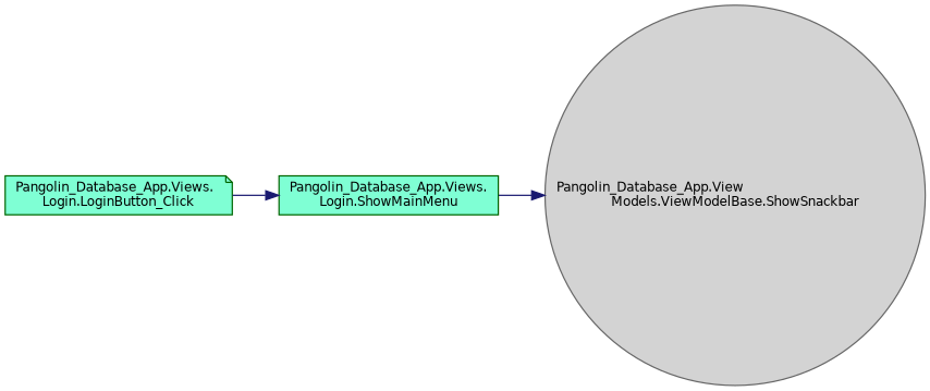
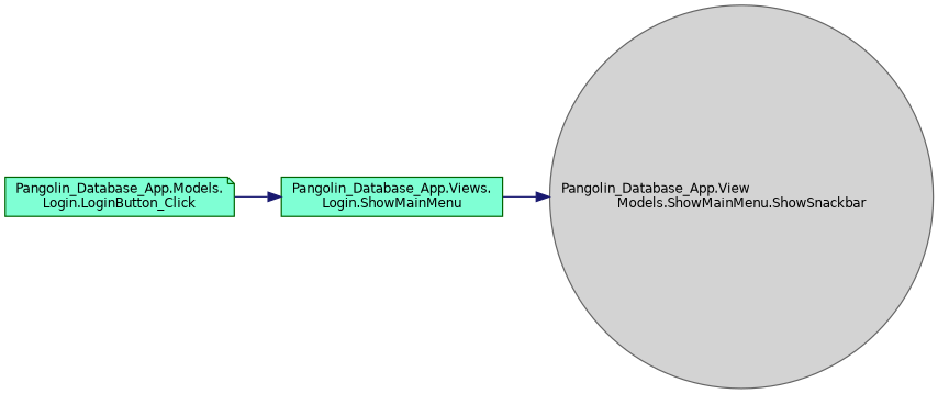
  digraph {
    rankdir=LR
    node [color=darkgreen fillcolor=aquamarine fontname=Helvetica fontsize=10 style=filled]
    edge [color=midnightblue fontname=Helvetica fontsize=10 labelfontname=Helvetica labelfontsize=10 style=solid]
-   n1 [fontcolor=black height=0.2 label="Pangolin_Database_App.Views.\lLogin.LoginButton_Click" shape=note width=0.4]
+   n1 [fontcolor=black height=0.2 label="Pangolin_Database_App.Models.\lLogin.LoginButton_Click" shape=note width=0.4]
    n2 [height=0.2 label="Pangolin_Database_App.Views.\lLogin.ShowMainMenu" shape=box width=0.4]
-   n3 [color=gray40 fillcolor=lightgrey height=0.2 label="Pangolin_Database_App.View\lModels.ViewModelBase.ShowSnackbar" shape=circle width=0.4]
+   n3 [color=gray40 fillcolor=lightgrey height=0.2 label="Pangolin_Database_App.View\lModels.ShowMainMenu.ShowSnackbar" shape=circle width=0.4]
    n1 -> n2
    n2 -> n3
  }
